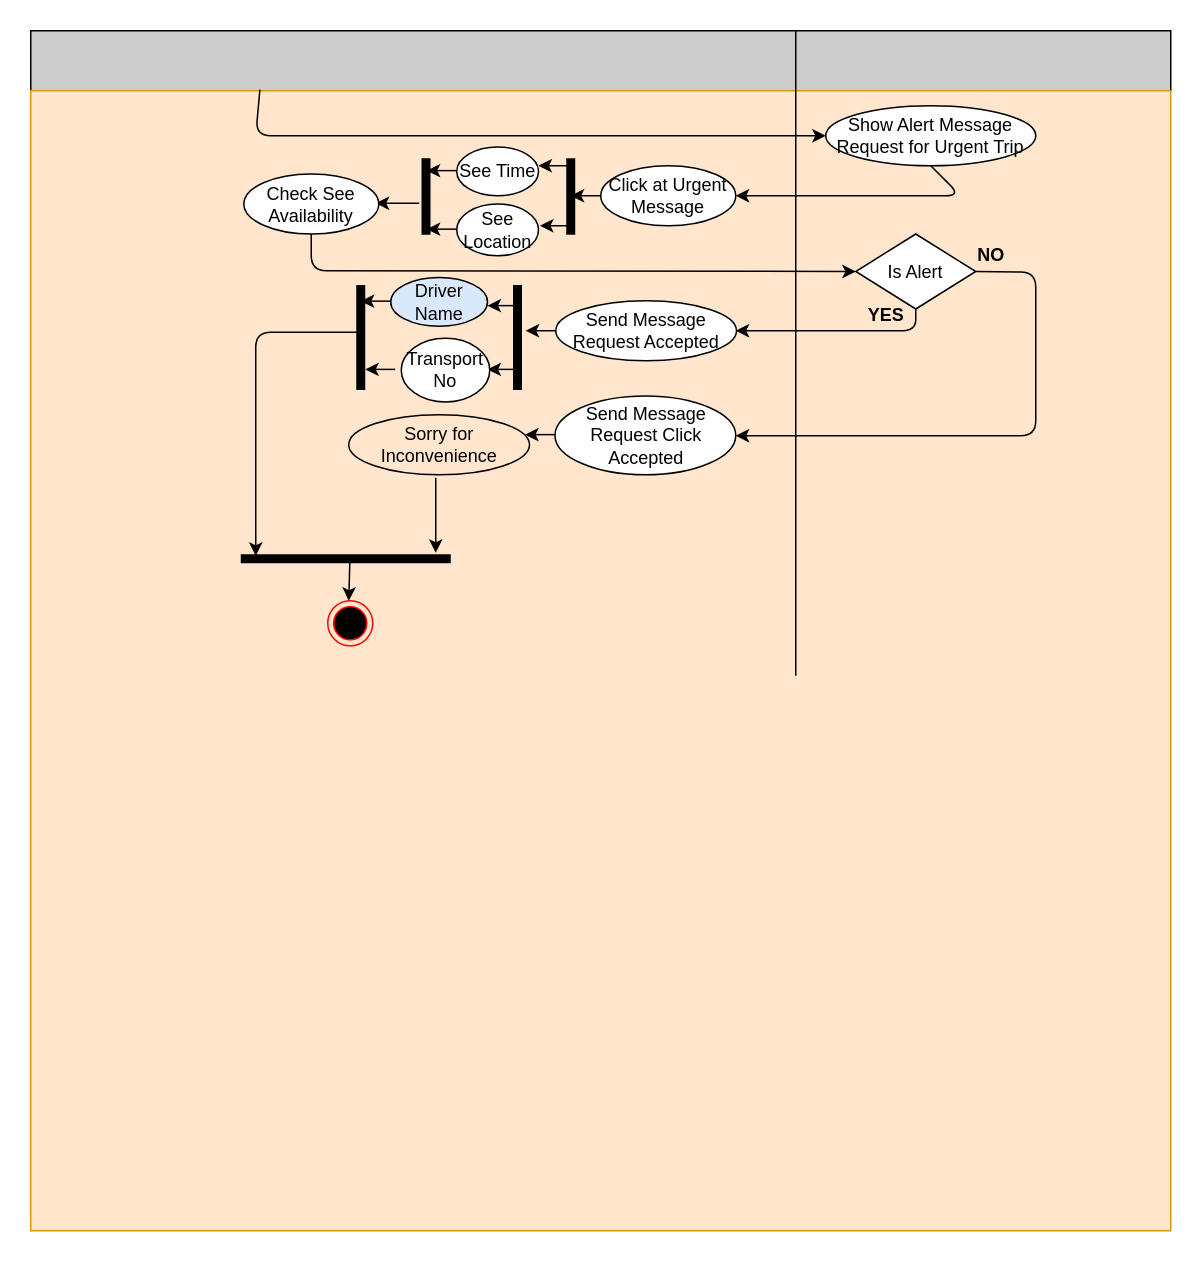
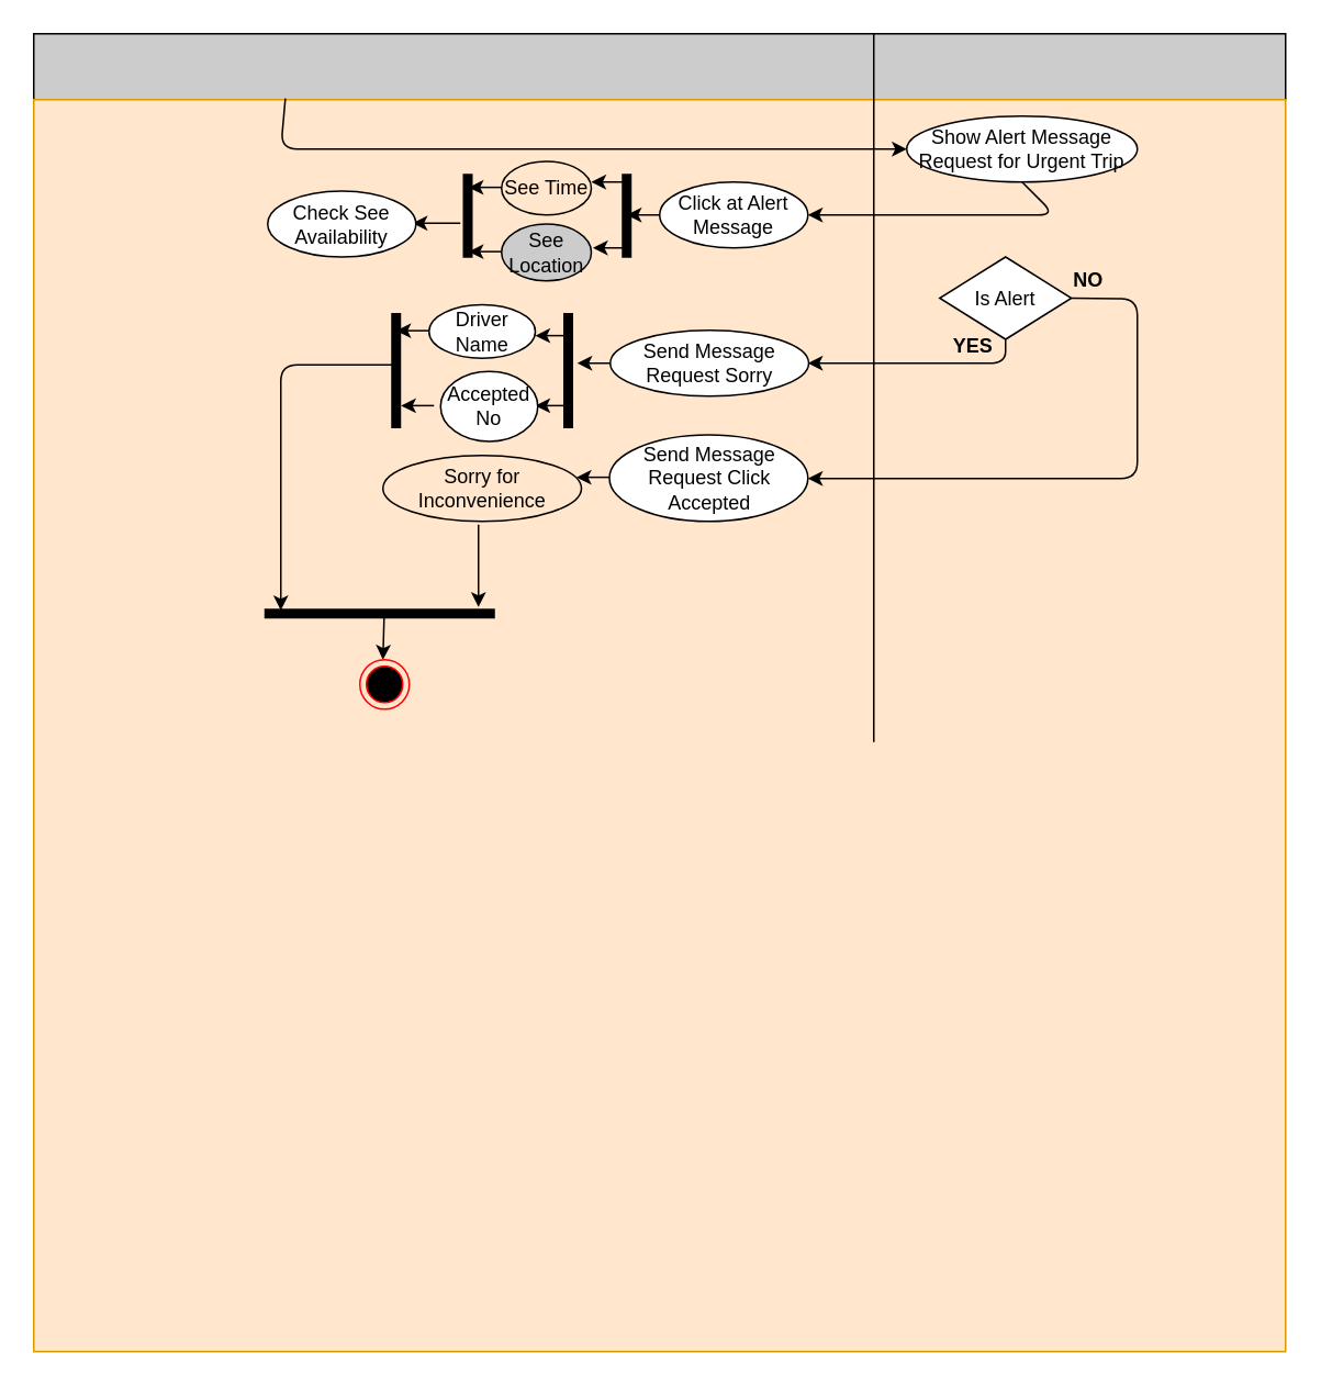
  <mxCell id="0" />
  <mxCell id="1" parent="0" />
  <mxCell id="2" value="" style="rounded=0;whiteSpace=wrap;html=1;strokeColor=#000000;fillColor=#CCCCCC;" vertex="1" parent="1"><mxGeometry x="20" y="20" width="760" height="40" as="geometry" /></mxCell>
  <mxCell id="3" value="" style="whiteSpace=wrap;html=1;aspect=fixed;strokeColor=#d79b00;fillColor=#ffe6cc;" vertex="1" parent="1"><mxGeometry x="20" y="60" width="760" height="760" as="geometry" /></mxCell>
  <mxCell id="4" value="" style="endArrow=classic;html=1;exitX=0.201;exitY=-0.001;exitDx=0;exitDy=0;exitPerimeter=0;" edge="1" parent="1" source="3" target="5"><mxGeometry width="50" height="50" relative="1" as="geometry"><mxPoint x="170" y="50" as="sourcePoint" /><mxPoint x="570" y="90" as="targetPoint" /><Array as="points"><mxPoint x="170" y="90" /></Array></mxGeometry></mxCell>
  <mxCell id="5" value="Show Alert Message Request for Urgent Trip" style="ellipse;whiteSpace=wrap;html=1;" vertex="1" parent="1"><mxGeometry x="550" y="70" width="140" height="40" as="geometry" /></mxCell>
  <mxCell id="6" value="" style="endArrow=classic;html=1;exitX=0.5;exitY=1;exitDx=0;exitDy=0;" edge="1" parent="1" source="5"><mxGeometry width="50" height="50" relative="1" as="geometry"><mxPoint x="360" y="280" as="sourcePoint" /><mxPoint x="490" y="130" as="targetPoint" /><Array as="points"><mxPoint x="640" y="130" /></Array></mxGeometry></mxCell>
- <mxCell id="7" value="Click at Urgent Message" style="ellipse;whiteSpace=wrap;html=1;" vertex="1" parent="1"><mxGeometry x="400" y="110" width="90" height="40" as="geometry" /></mxCell>
+ <mxCell id="7" value="Click at Alert Message" style="ellipse;whiteSpace=wrap;html=1;" vertex="1" parent="1"><mxGeometry x="400" y="110" width="90" height="40" as="geometry" /></mxCell>
  <mxCell id="8" value="" style="endArrow=classic;html=1;exitX=0;exitY=0.5;exitDx=0;exitDy=0;" edge="1" parent="1" source="7"><mxGeometry width="50" height="50" relative="1" as="geometry"><mxPoint x="360" y="280" as="sourcePoint" /><mxPoint x="380" y="130" as="targetPoint" /></mxGeometry></mxCell>
  <mxCell id="9" value="" style="shape=line;html=1;strokeWidth=6;fillColor=#000000;rotation=-90;" vertex="1" parent="1"><mxGeometry x="354.5" y="125.5" width="51" height="10" as="geometry" /></mxCell>
  <mxCell id="10" value="" style="endArrow=classic;html=1;exitX=0;exitY=0.5;exitDx=0;exitDy=0;" edge="1" parent="1"><mxGeometry width="50" height="50" relative="1" as="geometry"><mxPoint x="378.5" y="110" as="sourcePoint" /><mxPoint x="358.5" y="110" as="targetPoint" /></mxGeometry></mxCell>
  <mxCell id="11" value="" style="endArrow=classic;html=1;exitX=0;exitY=0.5;exitDx=0;exitDy=0;" edge="1" parent="1"><mxGeometry width="50" height="50" relative="1" as="geometry"><mxPoint x="379.5" y="150" as="sourcePoint" /><mxPoint x="359.5" y="150" as="targetPoint" /></mxGeometry></mxCell>
- <mxCell id="12" value="See Time" style="ellipse;whiteSpace=wrap;html=1;" vertex="1" parent="1"><mxGeometry x="304" y="97.5" width="54.5" height="32.5" as="geometry" /></mxCell>
- <mxCell id="13" value="See Location" style="ellipse;whiteSpace=wrap;html=1;" vertex="1" parent="1"><mxGeometry x="304" y="135.5" width="54.5" height="34.5" as="geometry" /></mxCell>
+ <mxCell id="12" value="See Time" style="ellipse;whiteSpace=wrap;html=1;fillColor=#ffe6cc;" vertex="1" parent="1"><mxGeometry x="304" y="97.5" width="54.5" height="32.5" as="geometry" /></mxCell>
+ <mxCell id="13" value="See Location" style="ellipse;whiteSpace=wrap;html=1;fillColor=#cccccc;" vertex="1" parent="1"><mxGeometry x="304" y="135.5" width="54.5" height="34.5" as="geometry" /></mxCell>
  <mxCell id="14" value="" style="endArrow=classic;html=1;exitX=0;exitY=0.5;exitDx=0;exitDy=0;" edge="1" parent="1"><mxGeometry width="50" height="50" relative="1" as="geometry"><mxPoint x="304" y="113.25" as="sourcePoint" /><mxPoint x="284" y="113.25" as="targetPoint" /></mxGeometry></mxCell>
  <mxCell id="15" value="" style="endArrow=classic;html=1;exitX=0;exitY=0.5;exitDx=0;exitDy=0;" edge="1" parent="1"><mxGeometry width="50" height="50" relative="1" as="geometry"><mxPoint x="304" y="152.25" as="sourcePoint" /><mxPoint x="284" y="152.25" as="targetPoint" /></mxGeometry></mxCell>
  <mxCell id="16" value="" style="shape=line;html=1;strokeWidth=6;fillColor=#000000;rotation=-90;" vertex="1" parent="1"><mxGeometry x="258" y="125.5" width="51" height="10" as="geometry" /></mxCell>
  <mxCell id="17" value="" style="endArrow=classic;html=1;" edge="1" parent="1"><mxGeometry width="50" height="50" relative="1" as="geometry"><mxPoint x="279" y="135" as="sourcePoint" /><mxPoint x="250" y="135" as="targetPoint" /></mxGeometry></mxCell>
  <mxCell id="18" value="Check See Availability" style="ellipse;whiteSpace=wrap;html=1;" vertex="1" parent="1"><mxGeometry x="162" y="115.5" width="90" height="40" as="geometry" /></mxCell>
- <mxCell id="19" value="" style="endArrow=classic;html=1;exitX=0.5;exitY=1;exitDx=0;exitDy=0;entryX=0;entryY=0.5;entryDx=0;entryDy=0;" edge="1" parent="1" source="18" target="20"><mxGeometry width="50" height="50" relative="1" as="geometry"><mxPoint x="240" y="280" as="sourcePoint" /><mxPoint x="530" y="180" as="targetPoint" /><Array as="points"><mxPoint x="207" y="180" /></Array></mxGeometry></mxCell>
  <mxCell id="20" value="Is Alert" style="rhombus;whiteSpace=wrap;html=1;fillColor=#FFFFFF;" vertex="1" parent="1"><mxGeometry x="570" y="155.5" width="80" height="50" as="geometry" /></mxCell>
  <mxCell id="21" value="" style="endArrow=classic;html=1;exitX=0.5;exitY=1;exitDx=0;exitDy=0;" edge="1" parent="1" source="20"><mxGeometry width="50" height="50" relative="1" as="geometry"><mxPoint x="240" y="280" as="sourcePoint" /><mxPoint x="490" y="220" as="targetPoint" /><Array as="points"><mxPoint x="610" y="220" /></Array></mxGeometry></mxCell>
  <mxCell id="22" value="&lt;b&gt;YES&lt;/b&gt;" style="text;html=1;align=center;verticalAlign=middle;resizable=0;points=[];autosize=1;strokeColor=none;" vertex="1" parent="1"><mxGeometry x="570" y="200" width="40" height="20" as="geometry" /></mxCell>
- <mxCell id="23" value="Send Message Request Accepted" style="ellipse;whiteSpace=wrap;html=1;" vertex="1" parent="1"><mxGeometry x="370" y="200" width="120.5" height="40" as="geometry" /></mxCell>
+ <mxCell id="23" value="Send Message Request Sorry" style="ellipse;whiteSpace=wrap;html=1;" vertex="1" parent="1"><mxGeometry x="370" y="200" width="120.5" height="40" as="geometry" /></mxCell>
  <mxCell id="24" value="" style="endArrow=classic;html=1;exitX=0;exitY=0.5;exitDx=0;exitDy=0;" edge="1" parent="1"><mxGeometry width="50" height="50" relative="1" as="geometry"><mxPoint x="370" y="220" as="sourcePoint" /><mxPoint x="350" y="220" as="targetPoint" /></mxGeometry></mxCell>
  <mxCell id="25" value="" style="shape=line;html=1;strokeWidth=6;fillColor=#000000;rotation=-90;" vertex="1" parent="1"><mxGeometry x="309.5" y="219.5" width="70" height="10" as="geometry" /></mxCell>
  <mxCell id="26" value="" style="endArrow=classic;html=1;exitX=0;exitY=0.5;exitDx=0;exitDy=0;" edge="1" parent="1"><mxGeometry width="50" height="50" relative="1" as="geometry"><mxPoint x="344.5" y="203.25" as="sourcePoint" /><mxPoint x="324.5" y="203.25" as="targetPoint" /></mxGeometry></mxCell>
  <mxCell id="27" value="" style="endArrow=classic;html=1;exitX=0;exitY=0.5;exitDx=0;exitDy=0;" edge="1" parent="1"><mxGeometry width="50" height="50" relative="1" as="geometry"><mxPoint x="344.5" y="245.75" as="sourcePoint" /><mxPoint x="324.5" y="245.75" as="targetPoint" /></mxGeometry></mxCell>
- <mxCell id="28" value="Driver Name" style="ellipse;whiteSpace=wrap;html=1;fillColor=#dae8fc;" vertex="1" parent="1"><mxGeometry x="260" y="184.5" width="64.5" height="32.5" as="geometry" /></mxCell>
- <mxCell id="29" value="Transport No" style="ellipse;whiteSpace=wrap;html=1;" vertex="1" parent="1"><mxGeometry x="267" y="225" width="59" height="42.5" as="geometry" /></mxCell>
+ <mxCell id="28" value="Driver Name" style="ellipse;whiteSpace=wrap;html=1;" vertex="1" parent="1"><mxGeometry x="260" y="184.5" width="64.5" height="32.5" as="geometry" /></mxCell>
+ <mxCell id="29" value="Accepted No" style="ellipse;whiteSpace=wrap;html=1;" vertex="1" parent="1"><mxGeometry x="267" y="225" width="59" height="42.5" as="geometry" /></mxCell>
  <mxCell id="30" value="" style="endArrow=classic;html=1;exitX=0;exitY=0.5;exitDx=0;exitDy=0;" edge="1" parent="1"><mxGeometry width="50" height="50" relative="1" as="geometry"><mxPoint x="260" y="200.25" as="sourcePoint" /><mxPoint x="240" y="200.25" as="targetPoint" /></mxGeometry></mxCell>
  <mxCell id="31" value="" style="endArrow=classic;html=1;exitX=0;exitY=0.5;exitDx=0;exitDy=0;" edge="1" parent="1"><mxGeometry width="50" height="50" relative="1" as="geometry"><mxPoint x="263" y="245.75" as="sourcePoint" /><mxPoint x="243" y="245.75" as="targetPoint" /></mxGeometry></mxCell>
  <mxCell id="32" value="" style="shape=line;html=1;strokeWidth=6;fillColor=#000000;rotation=-90;" vertex="1" parent="1"><mxGeometry x="205" y="219.5" width="70" height="10" as="geometry" /></mxCell>
  <mxCell id="33" value="" style="endArrow=classic;html=1;exitX=0.55;exitY=0.42;exitDx=0;exitDy=0;exitPerimeter=0;" edge="1" parent="1" source="32"><mxGeometry width="50" height="50" relative="1" as="geometry"><mxPoint x="240" y="270" as="sourcePoint" /><mxPoint x="170" y="370" as="targetPoint" /><Array as="points"><mxPoint x="170" y="221" /></Array></mxGeometry></mxCell>
  <mxCell id="34" value="" style="endArrow=classic;html=1;exitX=1;exitY=0.5;exitDx=0;exitDy=0;" edge="1" parent="1" source="20"><mxGeometry width="50" height="50" relative="1" as="geometry"><mxPoint x="240" y="270" as="sourcePoint" /><mxPoint x="490" y="290" as="targetPoint" /><Array as="points"><mxPoint x="690" y="181" /><mxPoint x="690" y="290" /></Array></mxGeometry></mxCell>
  <mxCell id="35" value="Send Message Request Click Accepted" style="ellipse;whiteSpace=wrap;html=1;" vertex="1" parent="1"><mxGeometry x="369.5" y="263.5" width="120.5" height="52.5" as="geometry" /></mxCell>
  <mxCell id="36" value="" style="endArrow=classic;html=1;exitX=0;exitY=0.5;exitDx=0;exitDy=0;" edge="1" parent="1"><mxGeometry width="50" height="50" relative="1" as="geometry"><mxPoint x="369.5" y="289.25" as="sourcePoint" /><mxPoint x="349.5" y="289.25" as="targetPoint" /></mxGeometry></mxCell>
  <mxCell id="37" value="Sorry for Inconvenience" style="ellipse;whiteSpace=wrap;html=1;fillColor=#ffe6cc;" vertex="1" parent="1"><mxGeometry x="232" y="276" width="120.5" height="40" as="geometry" /></mxCell>
  <mxCell id="38" value="" style="endArrow=classic;html=1;" edge="1" parent="1"><mxGeometry width="50" height="50" relative="1" as="geometry"><mxPoint x="290" y="318" as="sourcePoint" /><mxPoint x="290" y="368" as="targetPoint" /></mxGeometry></mxCell>
  <mxCell id="39" value="" style="shape=line;html=1;strokeWidth=6;fillColor=#000000;rotation=0;" vertex="1" parent="1"><mxGeometry x="160" y="367" width="140" height="10" as="geometry" /></mxCell>
  <mxCell id="40" value="&lt;b&gt;NO&lt;/b&gt;" style="text;html=1;align=center;verticalAlign=middle;resizable=0;points=[];autosize=1;strokeColor=none;" vertex="1" parent="1"><mxGeometry x="645" y="160" width="30" height="20" as="geometry" /></mxCell>
  <mxCell id="41" value="" style="endArrow=classic;html=1;exitX=0.52;exitY=0.44;exitDx=0;exitDy=0;exitPerimeter=0;" edge="1" parent="1" source="39"><mxGeometry width="50" height="50" relative="1" as="geometry"><mxPoint x="232" y="377" as="sourcePoint" /><mxPoint x="232" y="400" as="targetPoint" /></mxGeometry></mxCell>
  <mxCell id="42" value="" style="ellipse;html=1;shape=endState;fillColor=#000000;strokeColor=#ff0000;" vertex="1" parent="1"><mxGeometry x="218" y="400" width="30" height="30" as="geometry" /></mxCell>
  <mxCell id="43" value="" style="endArrow=none;html=1;" edge="1" parent="1"><mxGeometry width="50" height="50" relative="1" as="geometry"><mxPoint x="530" y="450" as="sourcePoint" /><mxPoint x="530" y="20" as="targetPoint" /></mxGeometry></mxCell>
